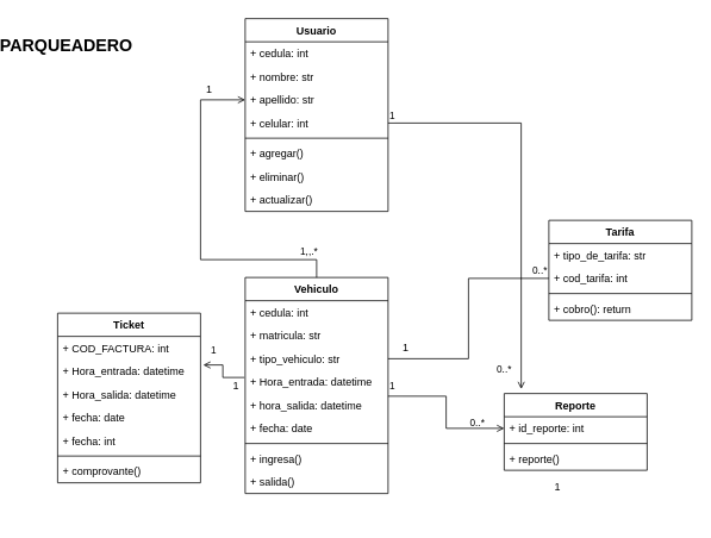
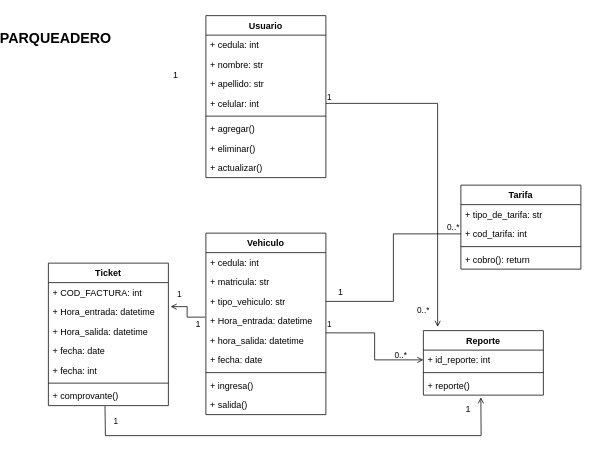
  <mxCell id="0" />
  <mxCell id="1" parent="0" />
  <mxCell id="2" value="Usuario" style="swimlane;fontStyle=1;align=center;verticalAlign=top;childLayout=stackLayout;horizontal=1;startSize=26;horizontalStack=0;resizeParent=1;resizeParentMax=0;resizeLast=0;collapsible=1;marginBottom=0;" parent="1" vertex="1"><mxGeometry x="260" y="20" width="160" height="216" as="geometry" /></mxCell>
  <mxCell id="3" value="+ cedula: int&#10;&#10;&#10;&#10;&#10;" style="text;strokeColor=none;fillColor=none;align=left;verticalAlign=top;spacingLeft=4;spacingRight=4;overflow=hidden;rotatable=0;points=[[0,0.5],[1,0.5]];portConstraint=eastwest;" parent="2" vertex="1"><mxGeometry y="26" width="160" height="26" as="geometry" /></mxCell>
  <mxCell id="4" value="+ nombre: str&#10;&#10;&#10;&#10;&#10;" style="text;strokeColor=none;fillColor=none;align=left;verticalAlign=top;spacingLeft=4;spacingRight=4;overflow=hidden;rotatable=0;points=[[0,0.5],[1,0.5]];portConstraint=eastwest;" parent="2" vertex="1"><mxGeometry y="52" width="160" height="26" as="geometry" /></mxCell>
  <mxCell id="5" value="+ apellido: str&#10;&#10;&#10;&#10;&#10;" style="text;strokeColor=none;fillColor=none;align=left;verticalAlign=top;spacingLeft=4;spacingRight=4;overflow=hidden;rotatable=0;points=[[0,0.5],[1,0.5]];portConstraint=eastwest;" parent="2" vertex="1"><mxGeometry y="78" width="160" height="26" as="geometry" /></mxCell>
  <mxCell id="6" value="+ celular: int&#10;&#10;&#10;&#10;&#10;" style="text;strokeColor=none;fillColor=none;align=left;verticalAlign=top;spacingLeft=4;spacingRight=4;overflow=hidden;rotatable=0;points=[[0,0.5],[1,0.5]];portConstraint=eastwest;" parent="2" vertex="1"><mxGeometry y="104" width="160" height="26" as="geometry" /></mxCell>
  <mxCell id="7" value="" style="line;strokeWidth=1;fillColor=none;align=left;verticalAlign=middle;spacingTop=-1;spacingLeft=3;spacingRight=3;rotatable=0;labelPosition=right;points=[];portConstraint=eastwest;strokeColor=inherit;" parent="2" vertex="1"><mxGeometry y="130" width="160" height="8" as="geometry" /></mxCell>
  <mxCell id="8" value="+ agregar()" style="text;strokeColor=none;fillColor=none;align=left;verticalAlign=top;spacingLeft=4;spacingRight=4;overflow=hidden;rotatable=0;points=[[0,0.5],[1,0.5]];portConstraint=eastwest;" parent="2" vertex="1"><mxGeometry y="138" width="160" height="26" as="geometry" /></mxCell>
  <mxCell id="9" value="+ eliminar()" style="text;strokeColor=none;fillColor=none;align=left;verticalAlign=top;spacingLeft=4;spacingRight=4;overflow=hidden;rotatable=0;points=[[0,0.5],[1,0.5]];portConstraint=eastwest;" parent="2" vertex="1"><mxGeometry y="164" width="160" height="26" as="geometry" /></mxCell>
  <mxCell id="10" value="+ actualizar()" style="text;strokeColor=none;fillColor=none;align=left;verticalAlign=top;spacingLeft=4;spacingRight=4;overflow=hidden;rotatable=0;points=[[0,0.5],[1,0.5]];portConstraint=eastwest;" parent="2" vertex="1"><mxGeometry y="190" width="160" height="26" as="geometry" /></mxCell>
  <mxCell id="11" value="Vehiculo" style="swimlane;fontStyle=1;align=center;verticalAlign=top;childLayout=stackLayout;horizontal=1;startSize=26;horizontalStack=0;resizeParent=1;resizeParentMax=0;resizeLast=0;collapsible=1;marginBottom=0;" parent="1" vertex="1"><mxGeometry x="260" y="310" width="160" height="242" as="geometry" /></mxCell>
  <mxCell id="12" value="+ cedula: int&#10;&#10;&#10;&#10;&#10;" style="text;strokeColor=none;fillColor=none;align=left;verticalAlign=top;spacingLeft=4;spacingRight=4;overflow=hidden;rotatable=0;points=[[0,0.5],[1,0.5]];portConstraint=eastwest;" parent="11" vertex="1"><mxGeometry y="26" width="160" height="26" as="geometry" /></mxCell>
  <mxCell id="13" value="+ matricula: str&#10;&#10;&#10;&#10;&#10;" style="text;strokeColor=none;fillColor=none;align=left;verticalAlign=top;spacingLeft=4;spacingRight=4;overflow=hidden;rotatable=0;points=[[0,0.5],[1,0.5]];portConstraint=eastwest;" parent="11" vertex="1"><mxGeometry y="52" width="160" height="26" as="geometry" /></mxCell>
  <mxCell id="14" value="+ tipo_vehiculo: str&#10;&#10;&#10;&#10;&#10;" style="text;strokeColor=none;fillColor=none;align=left;verticalAlign=top;spacingLeft=4;spacingRight=4;overflow=hidden;rotatable=0;points=[[0,0.5],[1,0.5]];portConstraint=eastwest;" parent="11" vertex="1"><mxGeometry y="78" width="160" height="26" as="geometry" /></mxCell>
  <mxCell id="15" value="+ Hora_entrada: datetime&#10;&#10;&#10;&#10;&#10;" style="text;strokeColor=none;fillColor=none;align=left;verticalAlign=top;spacingLeft=4;spacingRight=4;overflow=hidden;rotatable=0;points=[[0,0.5],[1,0.5]];portConstraint=eastwest;" parent="11" vertex="1"><mxGeometry y="104" width="160" height="26" as="geometry" /></mxCell>
  <mxCell id="16" value="+ hora_salida: datetime &#10;&#10;&#10;&#10;&#10;" style="text;strokeColor=none;fillColor=none;align=left;verticalAlign=top;spacingLeft=4;spacingRight=4;overflow=hidden;rotatable=0;points=[[0,0.5],[1,0.5]];portConstraint=eastwest;" parent="11" vertex="1"><mxGeometry y="130" width="160" height="26" as="geometry" /></mxCell>
  <mxCell id="17" value="+ fecha: date &#10;&#10;&#10;&#10;&#10;" style="text;strokeColor=none;fillColor=none;align=left;verticalAlign=top;spacingLeft=4;spacingRight=4;overflow=hidden;rotatable=0;points=[[0,0.5],[1,0.5]];portConstraint=eastwest;" parent="11" vertex="1"><mxGeometry y="156" width="160" height="26" as="geometry" /></mxCell>
  <mxCell id="18" value="" style="line;strokeWidth=1;fillColor=none;align=left;verticalAlign=middle;spacingTop=-1;spacingLeft=3;spacingRight=3;rotatable=0;labelPosition=right;points=[];portConstraint=eastwest;strokeColor=inherit;" parent="11" vertex="1"><mxGeometry y="182" width="160" height="8" as="geometry" /></mxCell>
  <mxCell id="19" value="+ ingresa()" style="text;strokeColor=none;fillColor=none;align=left;verticalAlign=top;spacingLeft=4;spacingRight=4;overflow=hidden;rotatable=0;points=[[0,0.5],[1,0.5]];portConstraint=eastwest;" parent="11" vertex="1"><mxGeometry y="190" width="160" height="26" as="geometry" /></mxCell>
  <mxCell id="20" value="+ salida()" style="text;strokeColor=none;fillColor=none;align=left;verticalAlign=top;spacingLeft=4;spacingRight=4;overflow=hidden;rotatable=0;points=[[0,0.5],[1,0.5]];portConstraint=eastwest;" parent="11" vertex="1"><mxGeometry y="216" width="160" height="26" as="geometry" /></mxCell>
  <mxCell id="21" value="Tarifa" style="swimlane;fontStyle=1;align=center;verticalAlign=top;childLayout=stackLayout;horizontal=1;startSize=26;horizontalStack=0;resizeParent=1;resizeParentMax=0;resizeLast=0;collapsible=1;marginBottom=0;" parent="1" vertex="1"><mxGeometry x="600" y="246" width="160" height="112" as="geometry" /></mxCell>
  <mxCell id="22" value="+ tipo_de_tarifa: str" style="text;strokeColor=none;fillColor=none;align=left;verticalAlign=top;spacingLeft=4;spacingRight=4;overflow=hidden;rotatable=0;points=[[0,0.5],[1,0.5]];portConstraint=eastwest;" parent="21" vertex="1"><mxGeometry y="26" width="160" height="26" as="geometry" /></mxCell>
  <mxCell id="23" value="+ cod_tarifa: int" style="text;strokeColor=none;fillColor=none;align=left;verticalAlign=top;spacingLeft=4;spacingRight=4;overflow=hidden;rotatable=0;points=[[0,0.5],[1,0.5]];portConstraint=eastwest;" parent="21" vertex="1"><mxGeometry y="52" width="160" height="26" as="geometry" /></mxCell>
  <mxCell id="24" value="" style="line;strokeWidth=1;fillColor=none;align=left;verticalAlign=middle;spacingTop=-1;spacingLeft=3;spacingRight=3;rotatable=0;labelPosition=right;points=[];portConstraint=eastwest;strokeColor=inherit;" parent="21" vertex="1"><mxGeometry y="78" width="160" height="8" as="geometry" /></mxCell>
  <mxCell id="25" value="+ cobro(): return" style="text;strokeColor=none;fillColor=none;align=left;verticalAlign=top;spacingLeft=4;spacingRight=4;overflow=hidden;rotatable=0;points=[[0,0.5],[1,0.5]];portConstraint=eastwest;" parent="21" vertex="1"><mxGeometry y="86" width="160" height="26" as="geometry" /></mxCell>
  <mxCell id="26" value="0..*" style="endArrow=none;endFill=0;html=1;edgeStyle=orthogonalEdgeStyle;align=left;verticalAlign=top;rounded=0;exitX=1;exitY=0.5;exitDx=0;exitDy=0;entryX=0;entryY=0.5;entryDx=0;entryDy=0;" parent="1" source="14" target="23" edge="1"><mxGeometry x="-0.333" y="-59" relative="1" as="geometry"><mxPoint x="360" y="300" as="sourcePoint" /><mxPoint x="520" y="300" as="targetPoint" /><mxPoint x="-59" y="59" as="offset" /></mxGeometry></mxCell>
  <mxCell id="27" value="0..*" style="edgeLabel;resizable=0;html=1;align=left;verticalAlign=bottom;" parent="26" connectable="0" vertex="1"><mxGeometry x="-1" relative="1" as="geometry"><mxPoint x="160" y="-91" as="offset" /></mxGeometry></mxCell>
  <mxCell id="28" value="Ticket" style="swimlane;fontStyle=1;align=center;verticalAlign=top;childLayout=stackLayout;horizontal=1;startSize=26;horizontalStack=0;resizeParent=1;resizeParentMax=0;resizeLast=0;collapsible=1;marginBottom=0;" parent="1" vertex="1"><mxGeometry x="50" y="350" width="160" height="190" as="geometry" /></mxCell>
  <mxCell id="29" value="+ COD_FACTURA: int " style="text;strokeColor=none;fillColor=none;align=left;verticalAlign=top;spacingLeft=4;spacingRight=4;overflow=hidden;rotatable=0;points=[[0,0.5],[1,0.5]];portConstraint=eastwest;" parent="28" vertex="1"><mxGeometry y="26" width="160" height="26" as="geometry" /></mxCell>
  <mxCell id="30" value="+ Hora_entrada: datetime&#10;&#10;&#10;&#10;&#10;" style="text;strokeColor=none;fillColor=none;align=left;verticalAlign=top;spacingLeft=4;spacingRight=4;overflow=hidden;rotatable=0;points=[[0,0.5],[1,0.5]];portConstraint=eastwest;" parent="28" vertex="1"><mxGeometry y="52" width="160" height="26" as="geometry" /></mxCell>
  <mxCell id="31" value="+ Hora_salida: datetime &#10;&#10;&#10;&#10;&#10;" style="text;strokeColor=none;fillColor=none;align=left;verticalAlign=top;spacingLeft=4;spacingRight=4;overflow=hidden;rotatable=0;points=[[0,0.5],[1,0.5]];portConstraint=eastwest;" parent="28" vertex="1"><mxGeometry y="78" width="160" height="26" as="geometry" /></mxCell>
  <mxCell id="32" value="+ fecha: date &#10;&#10;&#10;&#10;&#10;" style="text;strokeColor=none;fillColor=none;align=left;verticalAlign=top;spacingLeft=4;spacingRight=4;overflow=hidden;rotatable=0;points=[[0,0.5],[1,0.5]];portConstraint=eastwest;" parent="28" vertex="1"><mxGeometry y="104" width="160" height="26" as="geometry" /></mxCell>
  <mxCell id="33" value="+ fecha: int&#10;&#10;&#10;&#10;&#10;" style="text;strokeColor=none;fillColor=none;align=left;verticalAlign=top;spacingLeft=4;spacingRight=4;overflow=hidden;rotatable=0;points=[[0,0.5],[1,0.5]];portConstraint=eastwest;" parent="28" vertex="1"><mxGeometry y="130" width="160" height="26" as="geometry" /></mxCell>
  <mxCell id="34" value="" style="line;strokeWidth=1;fillColor=none;align=left;verticalAlign=middle;spacingTop=-1;spacingLeft=3;spacingRight=3;rotatable=0;labelPosition=right;points=[];portConstraint=eastwest;strokeColor=inherit;" parent="28" vertex="1"><mxGeometry y="156" width="160" height="8" as="geometry" /></mxCell>
  <mxCell id="35" value="+ comprovante()" style="text;strokeColor=none;fillColor=none;align=left;verticalAlign=top;spacingLeft=4;spacingRight=4;overflow=hidden;rotatable=0;points=[[0,0.5],[1,0.5]];portConstraint=eastwest;" parent="28" vertex="1"><mxGeometry y="164" width="160" height="26" as="geometry" /></mxCell>
  <mxCell id="36" value="1" style="endArrow=open;html=1;endSize=6;startArrow=none;startSize=14;startFill=0;edgeStyle=orthogonalEdgeStyle;align=left;verticalAlign=bottom;rounded=0;entryX=1.019;entryY=0.231;entryDx=0;entryDy=0;exitX=-0.006;exitY=0.308;exitDx=0;exitDy=0;exitPerimeter=0;entryPerimeter=0;" parent="1" source="15" target="30" edge="1"><mxGeometry x="0.768" y="-8" relative="1" as="geometry"><mxPoint x="200" y="460" as="sourcePoint" /><mxPoint x="210" y="441" as="targetPoint" /><mxPoint as="offset" /></mxGeometry></mxCell>
- <mxCell id="37" value="1,,.*" style="endArrow=open;html=1;endSize=6;startArrow=none;startSize=14;startFill=0;edgeStyle=orthogonalEdgeStyle;align=left;verticalAlign=bottom;rounded=0;entryX=0;entryY=0.5;entryDx=0;entryDy=0;exitX=0.5;exitY=0;exitDx=0;exitDy=0;" parent="1" source="11" target="5" edge="1"><mxGeometry x="-0.788" relative="1" as="geometry"><mxPoint x="90" y="260" as="sourcePoint" /><mxPoint x="250" y="260" as="targetPoint" /><Array as="points"><mxPoint x="340" y="290" /><mxPoint x="210" y="290" /><mxPoint x="210" y="111" /></Array><mxPoint as="offset" /></mxGeometry></mxCell>
  <mxCell id="38" value="Reporte" style="swimlane;fontStyle=1;align=center;verticalAlign=top;childLayout=stackLayout;horizontal=1;startSize=26;horizontalStack=0;resizeParent=1;resizeParentMax=0;resizeLast=0;collapsible=1;marginBottom=0;" parent="1" vertex="1"><mxGeometry x="550" y="440" width="160" height="86" as="geometry" /></mxCell>
  <mxCell id="39" value="+ id_reporte: int" style="text;strokeColor=none;fillColor=none;align=left;verticalAlign=top;spacingLeft=4;spacingRight=4;overflow=hidden;rotatable=0;points=[[0,0.5],[1,0.5]];portConstraint=eastwest;" parent="38" vertex="1"><mxGeometry y="26" width="160" height="26" as="geometry" /></mxCell>
  <mxCell id="40" value="" style="line;strokeWidth=1;fillColor=none;align=left;verticalAlign=middle;spacingTop=-1;spacingLeft=3;spacingRight=3;rotatable=0;labelPosition=right;points=[];portConstraint=eastwest;strokeColor=inherit;" parent="38" vertex="1"><mxGeometry y="52" width="160" height="8" as="geometry" /></mxCell>
  <mxCell id="41" value="+ reporte()" style="text;strokeColor=none;fillColor=none;align=left;verticalAlign=top;spacingLeft=4;spacingRight=4;overflow=hidden;rotatable=0;points=[[0,0.5],[1,0.5]];portConstraint=eastwest;" parent="38" vertex="1"><mxGeometry y="60" width="160" height="26" as="geometry" /></mxCell>
  <mxCell id="42" value="1" style="endArrow=open;html=1;endSize=6;startArrow=none;startSize=6;startFill=0;edgeStyle=orthogonalEdgeStyle;align=left;verticalAlign=bottom;rounded=0;entryX=0;entryY=0.5;entryDx=0;entryDy=0;exitX=1;exitY=0.115;exitDx=0;exitDy=0;exitPerimeter=0;endFill=0;strokeWidth=1;" parent="1" source="16" target="39" edge="1"><mxGeometry x="-1" y="3" relative="1" as="geometry"><mxPoint x="420" y="460" as="sourcePoint" /><mxPoint x="580" y="460" as="targetPoint" /></mxGeometry></mxCell>
  <mxCell id="43" value="0..*" style="endArrow=open;endFill=0;html=1;edgeStyle=orthogonalEdgeStyle;align=left;verticalAlign=top;rounded=0;exitX=1;exitY=0.5;exitDx=0;exitDy=0;entryX=0.119;entryY=-0.058;entryDx=0;entryDy=0;entryPerimeter=0;" parent="1" source="6" target="38" edge="1"><mxGeometry x="0.843" y="-29" relative="1" as="geometry"><mxPoint x="450" y="130" as="sourcePoint" /><mxPoint x="610" y="130" as="targetPoint" /><mxPoint as="offset" /></mxGeometry></mxCell>
  <mxCell id="44" value="1" style="edgeLabel;resizable=0;html=1;align=left;verticalAlign=bottom;" parent="43" connectable="0" vertex="1"><mxGeometry x="-1" relative="1" as="geometry" /></mxCell>
  <mxCell id="45" value="1" style="text;align=center;fontStyle=0;verticalAlign=middle;spacingLeft=3;spacingRight=3;strokeColor=none;rotatable=0;points=[[0,0.5],[1,0.5]];portConstraint=eastwest;" parent="1" vertex="1"><mxGeometry x="410" y="380" width="60" height="16" as="geometry" /></mxCell>
  <mxCell id="46" value="1" style="text;align=center;fontStyle=0;verticalAlign=middle;spacingLeft=3;spacingRight=3;strokeColor=none;rotatable=0;points=[[0,0.5],[1,0.5]];portConstraint=eastwest;" parent="1" vertex="1"><mxGeometry x="190" y="90" width="60" height="16" as="geometry" /></mxCell>
+ <mxCell id="47" value="1" style="html=1;verticalAlign=bottom;endArrow=open;rounded=0;strokeWidth=1;startSize=6;endSize=6;exitX=0.472;exitY=1.027;exitDx=0;exitDy=0;exitPerimeter=0;entryX=0.479;entryY=1.113;entryDx=0;entryDy=0;entryPerimeter=0;endFill=0;" parent="1" source="35" target="41" edge="1"><mxGeometry x="-0.82" y="10" width="80" relative="1" as="geometry"><mxPoint x="160" y="600" as="sourcePoint" /><mxPoint x="240" y="600" as="targetPoint" /><Array as="points"><mxPoint x="126" y="580" /><mxPoint x="627" y="580" /></Array><mxPoint as="offset" /></mxGeometry></mxCell>
  <mxCell id="48" value="1" style="text;align=center;fontStyle=0;verticalAlign=middle;spacingLeft=3;spacingRight=3;strokeColor=none;rotatable=0;points=[[0,0.5],[1,0.5]];portConstraint=eastwest;" parent="1" vertex="1"><mxGeometry x="580" y="536" width="60" height="16" as="geometry" /></mxCell>
  <mxCell id="49" value="1" style="text;align=center;fontStyle=0;verticalAlign=middle;spacingLeft=3;spacingRight=3;strokeColor=none;rotatable=0;points=[[0,0.5],[1,0.5]];portConstraint=eastwest;" parent="1" vertex="1"><mxGeometry x="240" y="423" width="20" height="16" as="geometry" /></mxCell>
  <mxCell id="50" value="PARQUEADERO" style="text;align=center;fontStyle=1;verticalAlign=middle;spacingLeft=3;spacingRight=3;strokeColor=none;rotatable=0;points=[[0,0.5],[1,0.5]];portConstraint=eastwest;fontSize=19;" vertex="1" parent="1"><mxGeometry x="20" y="35" width="80" height="26" as="geometry" /></mxCell>
